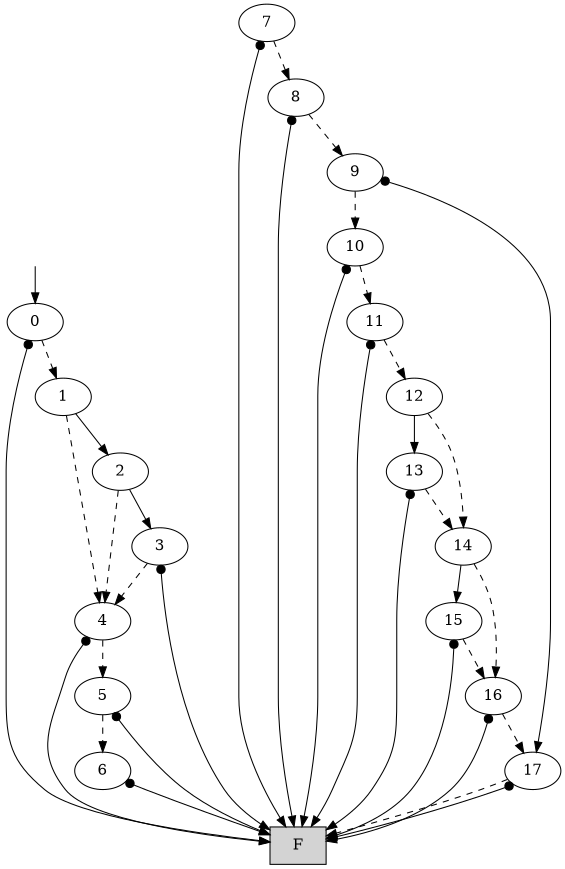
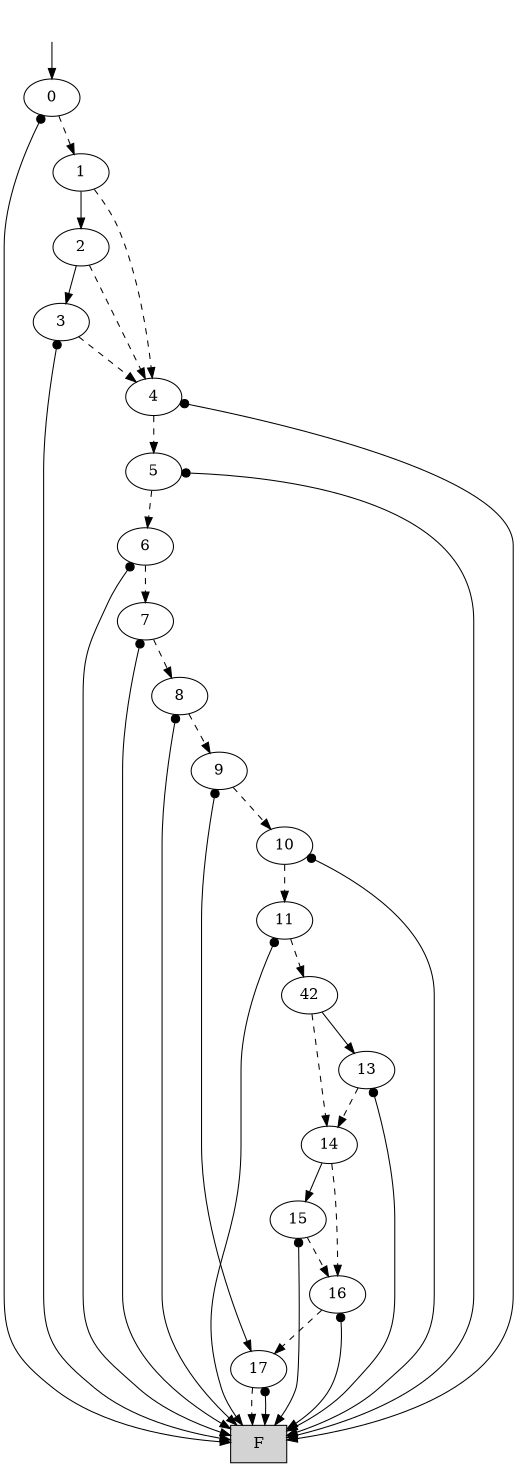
  digraph {
    edge [dir=both style=solid]
    root [style=invis]
    n2 [label=0]
    n3 [label=1]
    n4 [label=F shape=box style=filled]
    n5 [label=4]
    n6 [label=2]
    n7 [label=5]
    n8 [label=3]
    n9 [label=6]
    n10 [label=7]
    n11 [label=8]
    n12 [label=9]
    n13 [label=10]
    n14 [label=17]
    n15 [label=11]
-   n16 [label=12]
+   n16 [label=42]
    n17 [label=14]
    n18 [label=13]
    n19 [label=16]
    n20 [label=15]
    root -> n2 [arrowtail=none]
    n2 -> n3 [dir=forward style=dashed]
    n2 -> n4 [arrowtail=dot]
    n3 -> n5 [dir=forward style=dashed]
    n3 -> n6 [arrowtail=none]
    n5 -> n4 [arrowtail=dot]
    n5 -> n7 [dir=forward style=dashed]
    n6 -> n5 [dir=forward style=dashed]
    n6 -> n8 [arrowtail=none]
    n7 -> n4 [arrowtail=dot]
    n7 -> n9 [dir=forward style=dashed]
    n8 -> n4 [arrowtail=dot]
    n8 -> n5 [dir=forward style=dashed]
    n9 -> n4 [arrowtail=dot]
+   n9 -> n10 [dir=forward style=dashed]
    n10 -> n4 [arrowtail=dot]
    n10 -> n11 [dir=forward style=dashed]
    n11 -> n4 [arrowtail=dot]
    n11 -> n12 [dir=forward style=dashed]
    n12 -> n13 [dir=forward style=dashed]
    n12 -> n14 [arrowtail=dot]
    n13 -> n4 [arrowtail=dot]
    n13 -> n15 [dir=forward style=dashed]
    n14 -> n4 [dir=forward style=dashed]
    n14 -> n4 [arrowtail=dot]
    n15 -> n4 [arrowtail=dot]
    n15 -> n16 [dir=forward style=dashed]
    n16 -> n17 [dir=forward style=dashed]
    n16 -> n18 [arrowtail=none]
    n17 -> n19 [dir=forward style=dashed]
    n17 -> n20 [arrowtail=none]
    n18 -> n4 [arrowtail=dot]
    n18 -> n17 [dir=forward style=dashed]
    n19 -> n4 [arrowtail=dot]
    n19 -> n14 [dir=forward style=dashed]
    n20 -> n4 [arrowtail=dot]
    n20 -> n19 [dir=forward style=dashed]
  }
